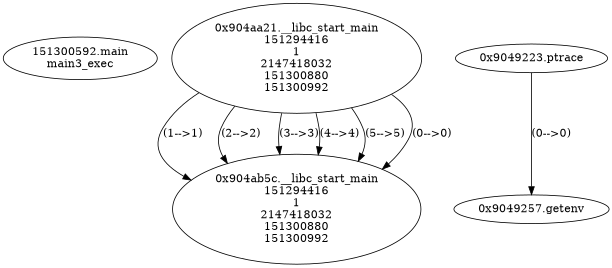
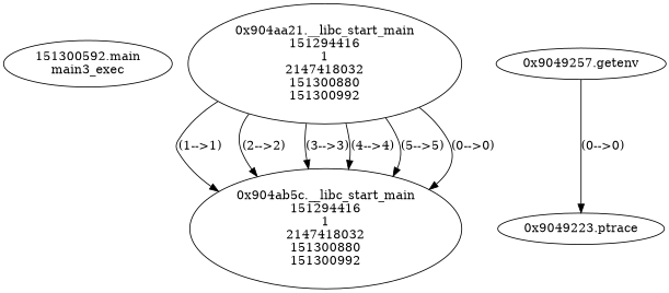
  digraph {
    n1 [label="151300592.main\nmain3_exec"]
    n2 [label="0x904aa21.__libc_start_main\n151294416\n1\n2147418032\n151300880\n151300992"]
    n3 [label="0x904ab5c.__libc_start_main\n151294416\n1\n2147418032\n151300880\n151300992"]
    n4 [label="0x9049223.ptrace\n"]
    n5 [label="0x9049257.getenv\n"]
    n2 -> n3 [label="(1-->1)"]
    n2 -> n3 [label="(2-->2)"]
    n2 -> n3 [label="(3-->3)"]
    n2 -> n3 [label="(4-->4)"]
    n2 -> n3 [label="(5-->5)"]
    n2 -> n3 [label="(0-->0)"]
-   n4 -> n5 [label="(0-->0)"]
+   n5 -> n4 [label="(0-->0)"]
  }
